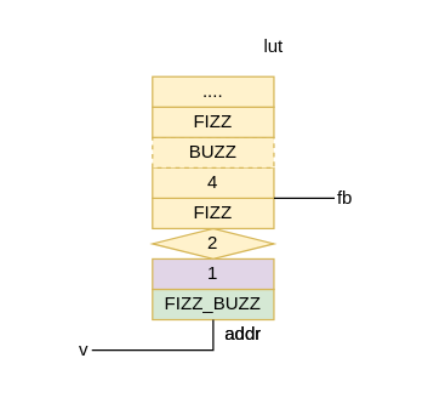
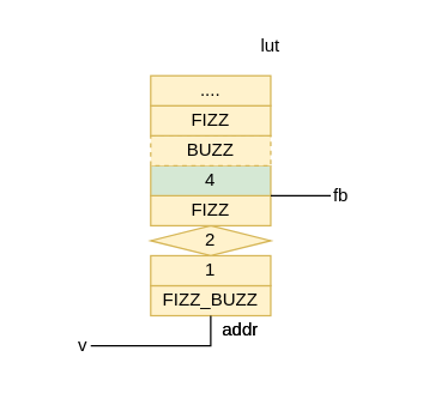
  <mxCell id="0" />
  <mxCell id="1" parent="0" />
- <mxCell id="2" value="FIZZ_BUZZ" style="rounded=0;whiteSpace=wrap;html=1;fillColor=#d5e8d4;strokeColor=#d6b656;" vertex="1" parent="1"><mxGeometry x="100" y="190" width="80" height="20" as="geometry" /></mxCell>
- <mxCell id="3" value="1" style="rounded=0;whiteSpace=wrap;html=1;fillColor=#e1d5e7;strokeColor=#d6b656;" vertex="1" parent="1"><mxGeometry x="100" y="170" width="80" height="20" as="geometry" /></mxCell>
+ <mxCell id="2" value="FIZZ_BUZZ" style="rounded=0;whiteSpace=wrap;html=1;fillColor=#fff2cc;strokeColor=#d6b656;" vertex="1" parent="1"><mxGeometry x="100" y="190" width="80" height="20" as="geometry" /></mxCell>
+ <mxCell id="3" value="1" style="rounded=0;whiteSpace=wrap;html=1;fillColor=#fff2cc;strokeColor=#d6b656;" vertex="1" parent="1"><mxGeometry x="100" y="170" width="80" height="20" as="geometry" /></mxCell>
  <mxCell id="4" value="2" style="rhombus;whiteSpace=wrap;html=1;fillColor=#fff2cc;strokeColor=#d6b656;" vertex="1" parent="1"><mxGeometry x="100" y="150" width="80" height="20" as="geometry" /></mxCell>
  <mxCell id="5" value="FIZZ" style="rounded=0;whiteSpace=wrap;html=1;fillColor=#fff2cc;strokeColor=#d6b656;" vertex="1" parent="1"><mxGeometry x="100" y="130" width="80" height="20" as="geometry" /></mxCell>
- <mxCell id="6" value="4" style="rounded=0;whiteSpace=wrap;html=1;fillColor=#fff2cc;strokeColor=#d6b656;" vertex="1" parent="1"><mxGeometry x="100" y="110" width="80" height="20" as="geometry" /></mxCell>
+ <mxCell id="6" value="4" style="rounded=0;whiteSpace=wrap;html=1;fillColor=#d5e8d4;strokeColor=#d6b656;" vertex="1" parent="1"><mxGeometry x="100" y="110" width="80" height="20" as="geometry" /></mxCell>
  <mxCell id="7" value="BUZZ" style="rounded=0;whiteSpace=wrap;html=1;fillColor=#fff2cc;strokeColor=#d6b656;dashed=1;" vertex="1" parent="1"><mxGeometry x="100" y="90" width="80" height="20" as="geometry" /></mxCell>
  <mxCell id="8" value="FIZZ" style="rounded=0;whiteSpace=wrap;html=1;fillColor=#fff2cc;strokeColor=#d6b656;" vertex="1" parent="1"><mxGeometry x="100" y="70" width="80" height="20" as="geometry" /></mxCell>
  <mxCell id="9" value="...." style="rounded=0;whiteSpace=wrap;html=1;fillColor=#fff2cc;strokeColor=#d6b656;" vertex="1" parent="1"><mxGeometry x="100" y="50" width="80" height="20" as="geometry" /></mxCell>
  <mxCell id="10" value="" style="endArrow=none;html=1;rounded=0;" edge="1" parent="1"><mxGeometry width="50" height="50" relative="1" as="geometry"><mxPoint x="60" y="230" as="sourcePoint" /><mxPoint x="140" y="210" as="targetPoint" /><Array as="points"><mxPoint x="140" y="230" /></Array></mxGeometry></mxCell>
  <mxCell id="11" value="" style="endArrow=none;html=1;rounded=0;exitX=0;exitY=1;exitDx=0;exitDy=0;" edge="1" parent="1"><mxGeometry width="50" height="50" relative="1" as="geometry"><mxPoint x="220" y="130" as="sourcePoint" /><mxPoint x="180" y="130" as="targetPoint" /></mxGeometry></mxCell>
  <mxCell id="12" value="addr" style="text;html=1;strokeColor=none;fillColor=none;align=center;verticalAlign=middle;whiteSpace=wrap;rounded=0;" vertex="1" parent="1"><mxGeometry x="140" y="210" width="40" height="20" as="geometry" /></mxCell>
  <mxCell id="13" value="addr" style="text;html=1;strokeColor=none;fillColor=none;align=center;verticalAlign=middle;whiteSpace=wrap;rounded=0;" vertex="1" parent="1"><mxGeometry x="140" y="210" width="40" height="20" as="geometry" /></mxCell>
  <mxCell id="14" value="v" style="text;html=1;strokeColor=none;fillColor=none;align=right;verticalAlign=middle;whiteSpace=wrap;rounded=0;" vertex="1" parent="1"><mxGeometry x="20" y="220" width="40" height="20" as="geometry" /></mxCell>
  <mxCell id="15" value="fb" style="text;html=1;strokeColor=none;fillColor=none;align=left;verticalAlign=middle;whiteSpace=wrap;rounded=0;" vertex="1" parent="1"><mxGeometry x="220" y="120" width="40" height="20" as="geometry" /></mxCell>
  <mxCell id="16" value="lut" style="text;html=1;strokeColor=none;fillColor=none;align=center;verticalAlign=middle;whiteSpace=wrap;rounded=0;" vertex="1" parent="1"><mxGeometry x="160" y="20" width="40" height="20" as="geometry" /></mxCell>
